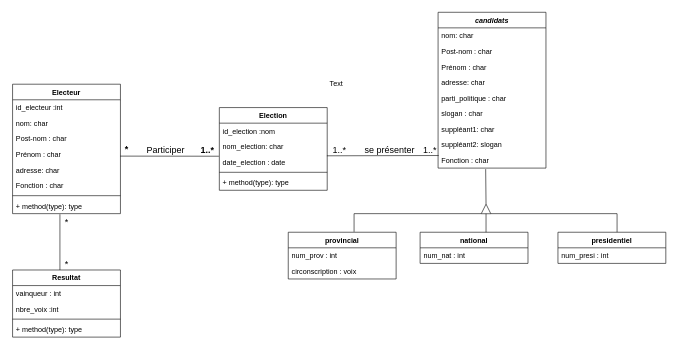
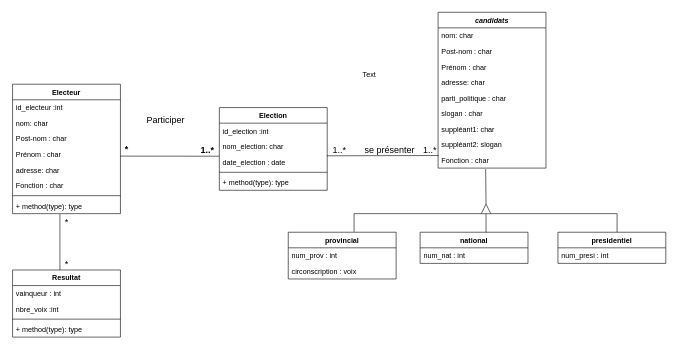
  <mxCell id="0" />
  <mxCell id="1" parent="0" />
  <mxCell id="2" value="Electeur" style="swimlane;fontStyle=1;align=center;verticalAlign=top;childLayout=stackLayout;horizontal=1;startSize=26;horizontalStack=0;resizeParent=1;resizeParentMax=0;resizeLast=0;collapsible=1;marginBottom=0;" parent="1" vertex="1"><mxGeometry x="20" y="140" width="180" height="216" as="geometry" /></mxCell>
  <mxCell id="3" value="id_electeur :int " style="text;strokeColor=none;fillColor=none;align=left;verticalAlign=top;spacingLeft=4;spacingRight=4;overflow=hidden;rotatable=0;points=[[0,0.5],[1,0.5]];portConstraint=eastwest;" parent="2" vertex="1"><mxGeometry y="26" width="180" height="26" as="geometry" /></mxCell>
  <mxCell id="4" value="nom: char" style="text;strokeColor=none;fillColor=none;align=left;verticalAlign=top;spacingLeft=4;spacingRight=4;overflow=hidden;rotatable=0;points=[[0,0.5],[1,0.5]];portConstraint=eastwest;" parent="2" vertex="1"><mxGeometry y="52" width="180" height="26" as="geometry" /></mxCell>
  <mxCell id="5" value="Post-nom : char" style="text;strokeColor=none;fillColor=none;align=left;verticalAlign=top;spacingLeft=4;spacingRight=4;overflow=hidden;rotatable=0;points=[[0,0.5],[1,0.5]];portConstraint=eastwest;" parent="2" vertex="1"><mxGeometry y="78" width="180" height="26" as="geometry" /></mxCell>
  <mxCell id="6" value="Prénom : char" style="text;strokeColor=none;fillColor=none;align=left;verticalAlign=top;spacingLeft=4;spacingRight=4;overflow=hidden;rotatable=0;points=[[0,0.5],[1,0.5]];portConstraint=eastwest;" parent="2" vertex="1"><mxGeometry y="104" width="180" height="26" as="geometry" /></mxCell>
  <mxCell id="7" value="adresse: char" style="text;strokeColor=none;fillColor=none;align=left;verticalAlign=top;spacingLeft=4;spacingRight=4;overflow=hidden;rotatable=0;points=[[0,0.5],[1,0.5]];portConstraint=eastwest;" parent="2" vertex="1"><mxGeometry y="130" width="180" height="26" as="geometry" /></mxCell>
  <mxCell id="8" value="Fonction : char" style="text;strokeColor=none;fillColor=none;align=left;verticalAlign=top;spacingLeft=4;spacingRight=4;overflow=hidden;rotatable=0;points=[[0,0.5],[1,0.5]];portConstraint=eastwest;" parent="2" vertex="1"><mxGeometry y="156" width="180" height="26" as="geometry" /></mxCell>
  <mxCell id="9" value="" style="line;strokeWidth=1;fillColor=none;align=left;verticalAlign=middle;spacingTop=-1;spacingLeft=3;spacingRight=3;rotatable=0;labelPosition=right;points=[];portConstraint=eastwest;" parent="2" vertex="1"><mxGeometry y="182" width="180" height="8" as="geometry" /></mxCell>
  <mxCell id="10" value="+ method(type): type" style="text;strokeColor=none;fillColor=none;align=left;verticalAlign=top;spacingLeft=4;spacingRight=4;overflow=hidden;rotatable=0;points=[[0,0.5],[1,0.5]];portConstraint=eastwest;" parent="2" vertex="1"><mxGeometry y="190" width="180" height="26" as="geometry" /></mxCell>
  <mxCell id="11" value="Resultat" style="swimlane;fontStyle=1;align=center;verticalAlign=top;childLayout=stackLayout;horizontal=1;startSize=26;horizontalStack=0;resizeParent=1;resizeParentMax=0;resizeLast=0;collapsible=1;marginBottom=0;" parent="1" vertex="1"><mxGeometry x="20" y="450" width="180" height="112" as="geometry" /></mxCell>
  <mxCell id="12" value="vainqueur : int" style="text;strokeColor=none;fillColor=none;align=left;verticalAlign=top;spacingLeft=4;spacingRight=4;overflow=hidden;rotatable=0;points=[[0,0.5],[1,0.5]];portConstraint=eastwest;" parent="11" vertex="1"><mxGeometry y="26" width="180" height="26" as="geometry" /></mxCell>
  <mxCell id="13" value="nbre_voix :int " style="text;strokeColor=none;fillColor=none;align=left;verticalAlign=top;spacingLeft=4;spacingRight=4;overflow=hidden;rotatable=0;points=[[0,0.5],[1,0.5]];portConstraint=eastwest;" parent="11" vertex="1"><mxGeometry y="52" width="180" height="26" as="geometry" /></mxCell>
  <mxCell id="14" value="" style="line;strokeWidth=1;fillColor=none;align=left;verticalAlign=middle;spacingTop=-1;spacingLeft=3;spacingRight=3;rotatable=0;labelPosition=right;points=[];portConstraint=eastwest;" parent="11" vertex="1"><mxGeometry y="78" width="180" height="8" as="geometry" /></mxCell>
  <mxCell id="15" value="+ method(type): type" style="text;strokeColor=none;fillColor=none;align=left;verticalAlign=top;spacingLeft=4;spacingRight=4;overflow=hidden;rotatable=0;points=[[0,0.5],[1,0.5]];portConstraint=eastwest;" parent="11" vertex="1"><mxGeometry y="86" width="180" height="26" as="geometry" /></mxCell>
  <mxCell id="16" value="candidats" style="swimlane;fontStyle=3;align=center;verticalAlign=top;childLayout=stackLayout;horizontal=1;startSize=26;horizontalStack=0;resizeParent=1;resizeParentMax=0;resizeLast=0;collapsible=1;marginBottom=0;" parent="1" vertex="1"><mxGeometry x="730" width="180" height="260" as="geometry" y="20" /></mxCell>
  <mxCell id="17" value="nom: char" style="text;strokeColor=none;fillColor=none;align=left;verticalAlign=top;spacingLeft=4;spacingRight=4;overflow=hidden;rotatable=0;points=[[0,0.5],[1,0.5]];portConstraint=eastwest;" parent="16" vertex="1"><mxGeometry y="26" width="180" height="26" as="geometry" /></mxCell>
  <mxCell id="18" value="Post-nom : char" style="text;strokeColor=none;fillColor=none;align=left;verticalAlign=top;spacingLeft=4;spacingRight=4;overflow=hidden;rotatable=0;points=[[0,0.5],[1,0.5]];portConstraint=eastwest;" parent="16" vertex="1"><mxGeometry y="52" width="180" height="26" as="geometry" /></mxCell>
  <mxCell id="19" value="Prénom : char" style="text;strokeColor=none;fillColor=none;align=left;verticalAlign=top;spacingLeft=4;spacingRight=4;overflow=hidden;rotatable=0;points=[[0,0.5],[1,0.5]];portConstraint=eastwest;" parent="16" vertex="1"><mxGeometry y="78" width="180" height="26" as="geometry" /></mxCell>
  <mxCell id="20" value="adresse: char" style="text;strokeColor=none;fillColor=none;align=left;verticalAlign=top;spacingLeft=4;spacingRight=4;overflow=hidden;rotatable=0;points=[[0,0.5],[1,0.5]];portConstraint=eastwest;" parent="16" vertex="1"><mxGeometry y="104" width="180" height="26" as="geometry" /></mxCell>
  <mxCell id="21" value="parti_politique : char  " style="text;strokeColor=none;fillColor=none;align=left;verticalAlign=top;spacingLeft=4;spacingRight=4;overflow=hidden;rotatable=0;points=[[0,0.5],[1,0.5]];portConstraint=eastwest;" parent="16" vertex="1"><mxGeometry y="130" width="180" height="26" as="geometry" /></mxCell>
  <mxCell id="22" value="slogan : char" style="text;strokeColor=none;fillColor=none;align=left;verticalAlign=top;spacingLeft=4;spacingRight=4;overflow=hidden;rotatable=0;points=[[0,0.5],[1,0.5]];portConstraint=eastwest;" parent="16" vertex="1"><mxGeometry y="156" width="180" height="26" as="geometry" /></mxCell>
  <mxCell id="23" value="suppléant1: char" style="text;strokeColor=none;fillColor=none;align=left;verticalAlign=top;spacingLeft=4;spacingRight=4;overflow=hidden;rotatable=0;points=[[0,0.5],[1,0.5]];portConstraint=eastwest;" parent="16" vertex="1"><mxGeometry y="182" width="180" height="26" as="geometry" /></mxCell>
  <mxCell id="24" value="suppléant2: slogan" style="text;strokeColor=none;fillColor=none;align=left;verticalAlign=top;spacingLeft=4;spacingRight=4;overflow=hidden;rotatable=0;points=[[0,0.5],[1,0.5]];portConstraint=eastwest;" parent="16" vertex="1"><mxGeometry y="208" width="180" height="26" as="geometry" /></mxCell>
  <mxCell id="25" value="Fonction : char" style="text;strokeColor=none;fillColor=none;align=left;verticalAlign=top;spacingLeft=4;spacingRight=4;overflow=hidden;rotatable=0;points=[[0,0.5],[1,0.5]];portConstraint=eastwest;" parent="16" vertex="1"><mxGeometry y="234" width="180" height="26" as="geometry" /></mxCell>
  <mxCell id="26" value="national" style="swimlane;fontStyle=1;align=center;verticalAlign=top;childLayout=stackLayout;horizontal=1;startSize=26;horizontalStack=0;resizeParent=1;resizeParentMax=0;resizeLast=0;collapsible=1;marginBottom=0;" parent="1" vertex="1"><mxGeometry x="700" y="387" width="180" height="52" as="geometry" /></mxCell>
  <mxCell id="27" value="num_nat : int" style="text;strokeColor=none;fillColor=none;align=left;verticalAlign=top;spacingLeft=4;spacingRight=4;overflow=hidden;rotatable=0;points=[[0,0.5],[1,0.5]];portConstraint=eastwest;" parent="26" vertex="1"><mxGeometry y="26" width="180" height="26" as="geometry" /></mxCell>
  <mxCell id="28" value="presidentiel" style="swimlane;fontStyle=1;align=center;verticalAlign=top;childLayout=stackLayout;horizontal=1;startSize=26;horizontalStack=0;resizeParent=1;resizeParentMax=0;resizeLast=0;collapsible=1;marginBottom=0;" parent="1" vertex="1"><mxGeometry x="930" y="387" width="180" height="52" as="geometry" /></mxCell>
  <mxCell id="29" value="num_presi : int" style="text;strokeColor=none;fillColor=none;align=left;verticalAlign=top;spacingLeft=4;spacingRight=4;overflow=hidden;rotatable=0;points=[[0,0.5],[1,0.5]];portConstraint=eastwest;" parent="28" vertex="1"><mxGeometry y="26" width="180" height="26" as="geometry" /></mxCell>
  <mxCell id="30" value="provincial" style="swimlane;fontStyle=1;align=center;verticalAlign=top;childLayout=stackLayout;horizontal=1;startSize=26;horizontalStack=0;resizeParent=1;resizeParentMax=0;resizeLast=0;collapsible=1;marginBottom=0;" parent="1" vertex="1"><mxGeometry x="480" y="387" width="180" height="78" as="geometry" /></mxCell>
  <mxCell id="31" value="num_prov : int" style="text;strokeColor=none;fillColor=none;align=left;verticalAlign=top;spacingLeft=4;spacingRight=4;overflow=hidden;rotatable=0;points=[[0,0.5],[1,0.5]];portConstraint=eastwest;" parent="30" vertex="1"><mxGeometry y="26" width="180" height="26" as="geometry" /></mxCell>
  <mxCell id="32" value="circonscription : voix" style="text;strokeColor=none;fillColor=none;align=left;verticalAlign=top;spacingLeft=4;spacingRight=4;overflow=hidden;rotatable=0;points=[[0,0.5],[1,0.5]];portConstraint=eastwest;" parent="30" vertex="1"><mxGeometry y="52" width="180" height="26" as="geometry" /></mxCell>
  <mxCell id="33" value="" style="endArrow=block;html=1;elbow=vertical;rounded=0;endFill=0;endSize=15;" parent="1" edge="1"><mxGeometry x="540" y="100" width="50" height="50" as="geometry"><mxPoint x="810" y="387" as="sourcePoint" /><mxPoint x="810" y="339" as="targetPoint" /></mxGeometry></mxCell>
  <mxCell id="34" value="" style="endArrow=none;html=1;edgeStyle=elbowEdgeStyle;elbow=vertical;rounded=0;entryX=0.548;entryY=-0.003;entryDx=0;entryDy=0;entryPerimeter=0;" parent="1" target="28" edge="1"><mxGeometry x="540" y="100" width="50" height="50" as="geometry"><mxPoint x="818" y="356" as="sourcePoint" /><mxPoint x="1029" y="383" as="targetPoint" /><Array as="points"><mxPoint x="920" y="356" /></Array></mxGeometry></mxCell>
  <mxCell id="35" value="" style="endArrow=none;html=1;rounded=0;edgeStyle=elbowEdgeStyle;elbow=vertical;exitX=0.61;exitY=-0.009;exitDx=0;exitDy=0;exitPerimeter=0;" parent="1" source="30" edge="1"><mxGeometry x="540" y="100" width="50" height="50" as="geometry"><mxPoint x="590" y="356" as="sourcePoint" /><mxPoint x="802" y="356" as="targetPoint" /><Array as="points"><mxPoint x="716" y="356" /></Array></mxGeometry></mxCell>
  <mxCell id="36" value="" style="endArrow=none;html=1;entryX=0.441;entryY=1.064;entryDx=0;entryDy=0;entryPerimeter=0;" parent="1" target="25" edge="1"><mxGeometry x="540" y="100" width="50" height="50" as="geometry"><mxPoint x="810" y="340" as="sourcePoint" /><mxPoint x="810" y="310" as="targetPoint" /></mxGeometry></mxCell>
  <mxCell id="37" value="Election" style="swimlane;fontStyle=1;align=center;verticalAlign=top;childLayout=stackLayout;horizontal=1;startSize=26;horizontalStack=0;resizeParent=1;resizeParentMax=0;resizeLast=0;collapsible=1;marginBottom=0;" parent="1" vertex="1"><mxGeometry x="365" y="179" width="180" height="138" as="geometry" /></mxCell>
- <mxCell id="38" value="id_election :nom " style="text;strokeColor=none;fillColor=none;align=left;verticalAlign=top;spacingLeft=4;spacingRight=4;overflow=hidden;rotatable=0;points=[[0,0.5],[1,0.5]];portConstraint=eastwest;" parent="37" vertex="1"><mxGeometry y="26" width="180" height="26" as="geometry" /></mxCell>
+ <mxCell id="38" value="id_election :int " style="text;strokeColor=none;fillColor=none;align=left;verticalAlign=top;spacingLeft=4;spacingRight=4;overflow=hidden;rotatable=0;points=[[0,0.5],[1,0.5]];portConstraint=eastwest;" parent="37" vertex="1"><mxGeometry y="26" width="180" height="26" as="geometry" /></mxCell>
  <mxCell id="39" value="nom_election: char" style="text;strokeColor=none;fillColor=none;align=left;verticalAlign=top;spacingLeft=4;spacingRight=4;overflow=hidden;rotatable=0;points=[[0,0.5],[1,0.5]];portConstraint=eastwest;" parent="37" vertex="1"><mxGeometry y="52" width="180" height="26" as="geometry" /></mxCell>
  <mxCell id="40" value="date_election : date" style="text;strokeColor=none;fillColor=none;align=left;verticalAlign=top;spacingLeft=4;spacingRight=4;overflow=hidden;rotatable=0;points=[[0,0.5],[1,0.5]];portConstraint=eastwest;" parent="37" vertex="1"><mxGeometry y="78" width="180" height="26" as="geometry" /></mxCell>
  <mxCell id="41" value="" style="line;strokeWidth=1;fillColor=none;align=left;verticalAlign=middle;spacingTop=-1;spacingLeft=3;spacingRight=3;rotatable=0;labelPosition=right;points=[];portConstraint=eastwest;" parent="37" vertex="1"><mxGeometry y="104" width="180" height="8" as="geometry" /></mxCell>
  <mxCell id="42" value="+ method(type): type" style="text;strokeColor=none;fillColor=none;align=left;verticalAlign=top;spacingLeft=4;spacingRight=4;overflow=hidden;rotatable=0;points=[[0,0.5],[1,0.5]];portConstraint=eastwest;" parent="37" vertex="1"><mxGeometry y="112" width="180" height="26" as="geometry" /></mxCell>
  <mxCell id="43" value="" style="endArrow=none;html=1;entryX=-0.006;entryY=0.368;entryDx=0;entryDy=0;entryPerimeter=0;exitX=0.997;exitY=0.095;exitDx=0;exitDy=0;exitPerimeter=0;" parent="1" source="40" edge="1"><mxGeometry width="50" height="50" relative="1" as="geometry"><mxPoint x="581" y="259" as="sourcePoint" /><mxPoint x="731" y="258.998" as="targetPoint" /></mxGeometry></mxCell>
  <mxCell id="44" value="" style="endArrow=none;html=1;exitX=0.439;exitY=1.038;exitDx=0;exitDy=0;exitPerimeter=0;entryX=0.439;entryY=0;entryDx=0;entryDy=0;entryPerimeter=0;" parent="1" source="10" target="11" edge="1"><mxGeometry width="50" height="50" relative="1" as="geometry"><mxPoint x="20" y="400" as="sourcePoint" /><mxPoint x="99" y="440" as="targetPoint" /></mxGeometry></mxCell>
  <mxCell id="45" value="1..*" style="text;html=1;align=center;verticalAlign=middle;resizable=0;points=[];autosize=1;fontStyle=1;fontSize=15;" parent="1" vertex="1"><mxGeometry x="325" y="240" width="40" height="20" as="geometry" /></mxCell>
  <mxCell id="46" value="*" style="text;html=1;align=center;verticalAlign=middle;resizable=0;points=[];autosize=1;fontStyle=1;fontSize=15;" parent="1" vertex="1"><mxGeometry x="200" y="238" width="20" height="20" as="geometry" /></mxCell>
- <mxCell id="47" value="Participer" style="text;html=1;align=center;verticalAlign=middle;resizable=0;points=[];autosize=1;fontSize=15;" parent="1" vertex="1"><mxGeometry x="235" y="240" width="80" height="20" as="geometry" /></mxCell>
+ <mxCell id="47" value="Participer" style="text;html=1;align=center;verticalAlign=middle;resizable=0;points=[];autosize=1;fontSize=15;" parent="1" vertex="1"><mxGeometry x="235" y="190" width="80" height="20" as="geometry" /></mxCell>
  <mxCell id="48" value="se présenter" style="text;html=1;align=center;verticalAlign=middle;resizable=0;points=[];autosize=1;fontSize=15;" parent="1" vertex="1"><mxGeometry x="599" y="240" width="100" height="20" as="geometry" /></mxCell>
  <mxCell id="49" value="1..*" style="text;html=1;align=center;verticalAlign=middle;resizable=0;points=[];autosize=1;fontSize=15;" parent="1" vertex="1"><mxGeometry x="696" y="240" width="40" height="20" as="geometry" /></mxCell>
  <mxCell id="50" value="1..*" style="text;html=1;align=center;verticalAlign=middle;resizable=0;points=[];autosize=1;fontSize=15;" parent="1" vertex="1"><mxGeometry x="545" y="240" width="40" height="20" as="geometry" /></mxCell>
  <mxCell id="51" value="" style="endArrow=none;html=1;fontSize=15;entryX=-0.004;entryY=0.122;entryDx=0;entryDy=0;entryPerimeter=0;exitX=0.998;exitY=0.615;exitDx=0;exitDy=0;exitPerimeter=0;" parent="1" source="6" target="40" edge="1"><mxGeometry width="50" height="50" relative="1" as="geometry"><mxPoint x="270" y="280" as="sourcePoint" /><mxPoint x="350" y="258" as="targetPoint" /></mxGeometry></mxCell>
  <mxCell id="52" value="*" style="text;html=1;align=center;verticalAlign=middle;resizable=0;points=[];autosize=1;fontSize=15;" parent="1" vertex="1"><mxGeometry x="100" y="430" width="20" height="20" as="geometry" /></mxCell>
  <mxCell id="53" value="*" style="text;html=1;align=center;verticalAlign=middle;resizable=0;points=[];autosize=1;fontSize=15;" parent="1" vertex="1"><mxGeometry x="100" y="360" width="20" height="20" as="geometry" /></mxCell>
- <mxCell id="54" value="Text" style="text;html=1;align=center;verticalAlign=middle;resizable=0;points=[];autosize=1;" vertex="1" parent="1"><mxGeometry x="540" y="130" width="40" height="20" as="geometry" /></mxCell>
+ <mxCell id="54" value="Text" style="text;html=1;align=center;verticalAlign=middle;resizable=0;points=[];autosize=1;" vertex="1" parent="1"><mxGeometry x="595" y="115" width="40" height="20" as="geometry" /></mxCell>
